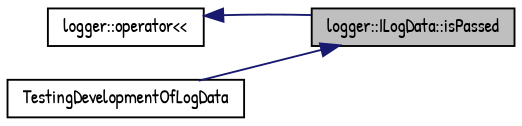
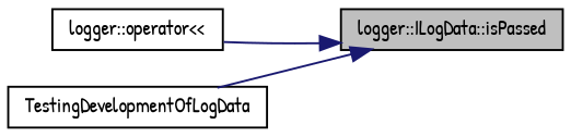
  digraph {
    fontname="Patrick Hand"
    rankdir=RL
    node [color=black fillcolor=white fontname="Patrick Hand" fontsize=10 shape=record style=filled]
    edge [color=midnightblue dir=back fontname="Patrick Hand" fontsize=10 labelfontname=Helvetica labelfontsize=10 style=solid]
    n1 [fillcolor=grey75 fontcolor=black height=0.2 label="logger::ILogData::isPassed" width=0.4]
    n2 [height=0.2 label="logger::operator\<\<" width=0.4]
    n3 [height=0.2 label=TestingDevelopmentOfLogData width=0.4]
-   n2 -> n1
+   n1 -> n2
    n1 -> n3
  }
